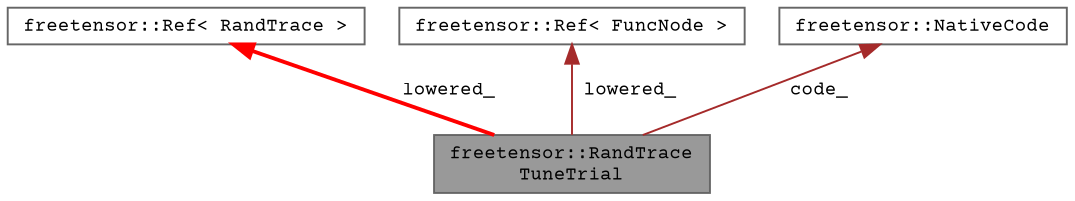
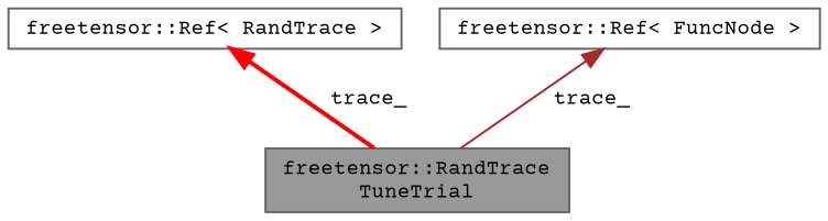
  digraph {
    fontname="Courier Prime"
    node [color=gray40 fillcolor=white fontname="Courier Prime" fontsize=10 shape=box style=filled]
    edge [color=brown dir=back fontname="Courier Prime" fontsize=10 labelfontname=Helvetica labelfontsize=10 style=solid]
    n1 [fillcolor=grey60 fontcolor=black height=0.2 label="freetensor::RandTrace\lTuneTrial" width=0.4]
    n2 [height=0.2 label="freetensor::Ref\< RandTrace \>" width=0.4]
    n3 [height=0.2 label="freetensor::Ref\< FuncNode \>" width=0.4]
-   n4 [height=0.2 label="freetensor::NativeCode" width=0.4]
-   n2 -> n1 [color=red label=" lowered_" style=bold]
-   n3 -> n1 [label=" lowered_"]
-   n4 -> n1 [label=" code_"]
+   n2 -> n1 [color=red label=" trace_" style=bold]
+   n3 -> n1 [label=" trace_"]
  }
